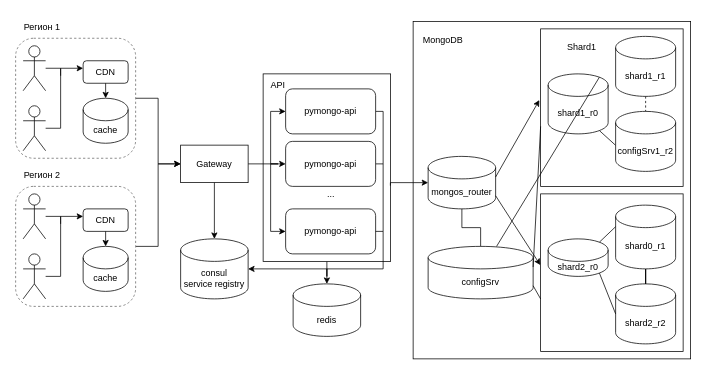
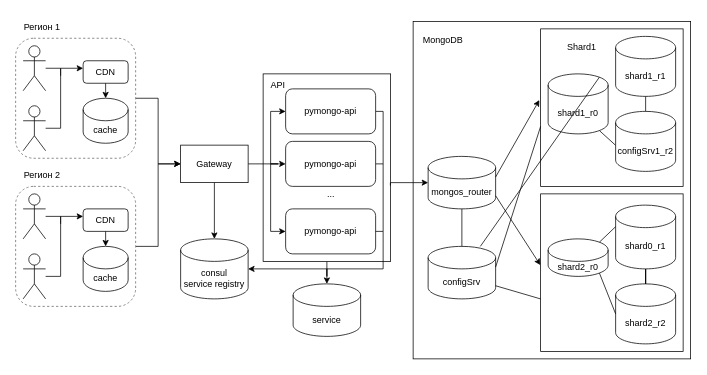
  <mxCell id="0" />
  <mxCell id="1" parent="0" />
  <mxCell id="2" value="" style="edgeStyle=orthogonalEdgeStyle;rounded=0;orthogonalLoop=1;jettySize=auto;html=1;" parent="1" source="3" target="31" edge="1"><mxGeometry relative="1" as="geometry" /></mxCell>
  <mxCell id="3" value="" style="rounded=0;whiteSpace=wrap;html=1;" parent="1" vertex="1"><mxGeometry x="350" y="98" width="170" height="250" as="geometry" /></mxCell>
  <mxCell id="4" value="" style="rounded=0;whiteSpace=wrap;html=1;" parent="1" vertex="1"><mxGeometry x="550" y="28" width="370" height="450" as="geometry" /></mxCell>
  <mxCell id="5" value="" style="rounded=0;whiteSpace=wrap;html=1;" parent="1" vertex="1"><mxGeometry x="720" y="258" width="190" height="210" as="geometry" /></mxCell>
  <mxCell id="6" value="" style="rounded=0;whiteSpace=wrap;html=1;" parent="1" vertex="1"><mxGeometry x="720" y="38" width="190" height="210" as="geometry" /></mxCell>
  <mxCell id="7" value="&lt;div&gt;mongos_router&lt;/div&gt;" style="shape=cylinder3;whiteSpace=wrap;html=1;boundedLbl=1;backgroundOutline=1;size=15;" parent="1" vertex="1"><mxGeometry x="570" y="208" width="90" height="70" as="geometry" /></mxCell>
  <mxCell id="8" style="edgeStyle=orthogonalEdgeStyle;rounded=0;orthogonalLoop=1;jettySize=auto;html=1;exitX=0;exitY=0.5;exitDx=0;exitDy=0;endArrow=none;startFill=1;startArrow=classic;" parent="1" source="9" edge="1"><mxGeometry relative="1" as="geometry"><mxPoint x="370" y="218" as="targetPoint" /><Array as="points"><mxPoint x="360" y="308" /><mxPoint x="360" y="218" /></Array></mxGeometry></mxCell>
  <mxCell id="9" value="pymongo-api" style="rounded=1;whiteSpace=wrap;html=1;" parent="1" vertex="1"><mxGeometry x="380" y="278" width="120" height="60" as="geometry" /></mxCell>
  <mxCell id="10" style="edgeStyle=orthogonalEdgeStyle;rounded=0;orthogonalLoop=1;jettySize=auto;html=1;entryX=0;entryY=0.5;entryDx=0;entryDy=0;entryPerimeter=0;exitX=0.998;exitY=0.596;exitDx=0;exitDy=0;exitPerimeter=0;" parent="1" source="3" target="7" edge="1"><mxGeometry relative="1" as="geometry"><mxPoint x="530" y="243" as="sourcePoint" /><Array as="points"><mxPoint x="520" y="243" /></Array></mxGeometry></mxCell>
  <mxCell id="11" value="&lt;div&gt;&lt;span style=&quot;background-color: transparent; color: light-dark(rgb(0, 0, 0), rgb(255, 255, 255));&quot;&gt;shard1_r0&lt;/span&gt;&lt;/div&gt;" style="shape=cylinder3;whiteSpace=wrap;html=1;boundedLbl=1;backgroundOutline=1;size=15;" parent="1" vertex="1"><mxGeometry x="730" y="98" width="80" height="80" as="geometry" /></mxCell>
  <mxCell id="12" value="&lt;div&gt;&lt;span style=&quot;background-color: transparent; color: light-dark(rgb(0, 0, 0), rgb(255, 255, 255));&quot;&gt;shard2_r0&lt;/span&gt;&lt;/div&gt;" style="shape=cylinder3;whiteSpace=wrap;html=1;boundedLbl=1;backgroundOutline=1;size=15;" parent="1" vertex="1"><mxGeometry x="730" y="318" width="80" height="50" as="geometry" /></mxCell>
- <mxCell id="13" value="&lt;div&gt;config&lt;span style=&quot;background-color: transparent; color: light-dark(rgb(0, 0, 0), rgb(255, 255, 255));&quot;&gt;Srv&lt;/span&gt;&lt;/div&gt;" style="shape=cylinder3;whiteSpace=wrap;html=1;boundedLbl=1;backgroundOutline=1;size=15;" parent="1" vertex="1"><mxGeometry x="570" y="328" width="140" height="70" as="geometry" /></mxCell>
+ <mxCell id="13" value="&lt;div&gt;config&lt;span style=&quot;background-color: transparent; color: light-dark(rgb(0, 0, 0), rgb(255, 255, 255));&quot;&gt;Srv&lt;/span&gt;&lt;/div&gt;" style="shape=cylinder3;whiteSpace=wrap;html=1;boundedLbl=1;backgroundOutline=1;size=15;" parent="1" vertex="1"><mxGeometry x="570" y="328" width="90" height="70" as="geometry" /></mxCell>
  <mxCell id="14" style="rounded=0;orthogonalLoop=1;jettySize=auto;html=1;exitX=1;exitY=0;exitDx=0;exitDy=27.5;exitPerimeter=0;entryX=-0.009;entryY=0.452;entryDx=0;entryDy=0;entryPerimeter=0;endArrow=classic;startFill=0;endFill=1;" parent="1" source="7" target="6" edge="1"><mxGeometry relative="1" as="geometry" /></mxCell>
  <mxCell id="15" style="rounded=0;orthogonalLoop=1;jettySize=auto;html=1;exitX=1;exitY=0;exitDx=0;exitDy=52.5;exitPerimeter=0;entryX=-0.002;entryY=0.452;entryDx=0;entryDy=0;entryPerimeter=0;endArrow=classic;startFill=0;endFill=1;" parent="1" source="7" target="5" edge="1"><mxGeometry relative="1" as="geometry" /></mxCell>
  <mxCell id="16" style="edgeStyle=orthogonalEdgeStyle;rounded=0;orthogonalLoop=1;jettySize=auto;html=1;exitX=0.5;exitY=1;exitDx=0;exitDy=0;exitPerimeter=0;entryX=0.5;entryY=0;entryDx=0;entryDy=0;entryPerimeter=0;endArrow=none;startFill=0;" parent="1" source="7" target="13" edge="1"><mxGeometry relative="1" as="geometry" /></mxCell>
  <mxCell id="17" style="rounded=0;orthogonalLoop=1;jettySize=auto;html=1;exitX=0;exitY=0.619;exitDx=0;exitDy=0;exitPerimeter=0;entryX=1;entryY=0;entryDx=0;entryDy=27.5;entryPerimeter=0;endArrow=none;startFill=0;" parent="1" source="6" target="13" edge="1"><mxGeometry relative="1" as="geometry" /></mxCell>
  <mxCell id="18" style="rounded=0;orthogonalLoop=1;jettySize=auto;html=1;exitX=0;exitY=0.667;exitDx=0;exitDy=0;exitPerimeter=0;entryX=1;entryY=0;entryDx=0;entryDy=52.5;entryPerimeter=0;endArrow=none;startFill=0;" parent="1" source="5" target="13" edge="1"><mxGeometry relative="1" as="geometry" /></mxCell>
  <mxCell id="19" value="MongoDB" style="text;html=1;align=center;verticalAlign=middle;whiteSpace=wrap;rounded=0;" parent="1" vertex="1"><mxGeometry x="560" y="38" width="60" height="30" as="geometry" /></mxCell>
  <mxCell id="20" value="&lt;div&gt;&lt;span style=&quot;background-color: transparent; color: light-dark(rgb(0, 0, 0), rgb(255, 255, 255));&quot;&gt;configSrv1_r2&lt;/span&gt;&lt;/div&gt;" style="shape=cylinder3;whiteSpace=wrap;html=1;boundedLbl=1;backgroundOutline=1;size=15;" parent="1" vertex="1"><mxGeometry x="820" y="148" width="80" height="80" as="geometry" /></mxCell>
  <mxCell id="21" value="&lt;div&gt;&lt;span style=&quot;background-color: transparent; color: light-dark(rgb(0, 0, 0), rgb(255, 255, 255));&quot;&gt;shard1_r1&lt;/span&gt;&lt;/div&gt;" style="shape=cylinder3;whiteSpace=wrap;html=1;boundedLbl=1;backgroundOutline=1;size=15;" parent="1" vertex="1"><mxGeometry x="820" y="48" width="80" height="80" as="geometry" /></mxCell>
  <mxCell id="22" value="" style="edgeStyle=orthogonalEdgeStyle;rounded=0;orthogonalLoop=1;jettySize=auto;html=1;endArrow=none;startFill=0;" parent="1" source="23" target="24" edge="1"><mxGeometry relative="1" as="geometry" /></mxCell>
  <mxCell id="23" value="&lt;div&gt;&lt;span style=&quot;background-color: transparent; color: light-dark(rgb(0, 0, 0), rgb(255, 255, 255));&quot;&gt;shard0_r1&lt;/span&gt;&lt;/div&gt;" style="shape=cylinder3;whiteSpace=wrap;html=1;boundedLbl=1;backgroundOutline=1;size=15;" parent="1" vertex="1"><mxGeometry x="820" y="273" width="80" height="85" as="geometry" /></mxCell>
  <mxCell id="24" value="&lt;div&gt;&lt;span style=&quot;background-color: transparent; color: light-dark(rgb(0, 0, 0), rgb(255, 255, 255));&quot;&gt;shard2_r2&lt;/span&gt;&lt;/div&gt;" style="shape=cylinder3;whiteSpace=wrap;html=1;boundedLbl=1;backgroundOutline=1;size=15;" parent="1" vertex="1"><mxGeometry x="820" y="378" width="80" height="80" as="geometry" /></mxCell>
  <mxCell id="25" value="Shard1" style="text;html=1;align=center;verticalAlign=middle;whiteSpace=wrap;rounded=0;" parent="1" vertex="1"><mxGeometry x="745" y="48" width="60" height="30" as="geometry" /></mxCell>
  <mxCell id="26" style="rounded=0;orthogonalLoop=1;jettySize=auto;html=1;exitX=0.855;exitY=0;exitDx=0;exitDy=4.35;exitPerimeter=0;entryX=0;entryY=0;entryDx=0;entryDy=28.75;entryPerimeter=0;endArrow=none;startFill=0;" parent="1" source="12" target="23" edge="1"><mxGeometry relative="1" as="geometry" /></mxCell>
  <mxCell id="27" style="rounded=0;orthogonalLoop=1;jettySize=auto;html=1;exitX=0;exitY=0.5;exitDx=0;exitDy=0;exitPerimeter=0;entryX=0.855;entryY=1;entryDx=0;entryDy=-4.35;entryPerimeter=0;endArrow=none;startFill=0;" parent="1" source="24" target="12" edge="1"><mxGeometry relative="1" as="geometry" /></mxCell>
  <mxCell id="28" style="rounded=0;orthogonalLoop=1;jettySize=auto;html=1;exitX=0.855;exitY=1;exitDx=0;exitDy=-4.35;exitPerimeter=0;endArrow=none;startFill=0;entryX=-0.004;entryY=0.562;entryDx=0;entryDy=0;entryPerimeter=0;" parent="1" source="11" target="20" edge="1"><mxGeometry relative="1" as="geometry"><mxPoint x="822" y="198" as="targetPoint" /></mxGeometry></mxCell>
  <mxCell id="29" style="rounded=0;orthogonalLoop=1;jettySize=auto;html=1;exitX=0.855;exitY=0;exitDx=0;exitDy=4.35;exitPerimeter=0;endArrow=none;startFill=0;" parent="1" source="11" target="13" edge="1"><mxGeometry relative="1" as="geometry" /></mxCell>
- <mxCell id="30" style="rounded=0;orthogonalLoop=1;jettySize=auto;html=1;exitX=0.5;exitY=1;exitDx=0;exitDy=0;exitPerimeter=0;entryX=0.5;entryY=0;entryDx=0;entryDy=0;entryPerimeter=0;endArrow=none;startFill=0;dashed=1;" parent="1" source="21" target="20" edge="1"><mxGeometry relative="1" as="geometry" /></mxCell>
- <mxCell id="31" value="&lt;div&gt;redis&lt;/div&gt;" style="shape=cylinder3;whiteSpace=wrap;html=1;boundedLbl=1;backgroundOutline=1;size=15;" parent="1" vertex="1"><mxGeometry x="390" y="378" width="90" height="70" as="geometry" /></mxCell>
+ <mxCell id="30" style="rounded=0;orthogonalLoop=1;jettySize=auto;html=1;exitX=0.5;exitY=1;exitDx=0;exitDy=0;exitPerimeter=0;entryX=0.5;entryY=0;entryDx=0;entryDy=0;entryPerimeter=0;endArrow=none;startFill=0;" parent="1" source="21" target="20" edge="1"><mxGeometry relative="1" as="geometry" /></mxCell>
+ <mxCell id="31" value="&lt;div&gt;service&lt;/div&gt;" style="shape=cylinder3;whiteSpace=wrap;html=1;boundedLbl=1;backgroundOutline=1;size=15;" parent="1" vertex="1"><mxGeometry x="390" y="378" width="90" height="70" as="geometry" /></mxCell>
  <mxCell id="32" style="edgeStyle=orthogonalEdgeStyle;rounded=0;orthogonalLoop=1;jettySize=auto;html=1;exitX=1;exitY=0.5;exitDx=0;exitDy=0;endArrow=none;startFill=0;" parent="1" source="33" edge="1"><mxGeometry relative="1" as="geometry"><mxPoint x="510" y="308" as="targetPoint" /><Array as="points"><mxPoint x="510" y="218" /></Array></mxGeometry></mxCell>
  <mxCell id="33" value="pymongo-api" style="rounded=1;whiteSpace=wrap;html=1;" parent="1" vertex="1"><mxGeometry x="380" y="188" width="120" height="60" as="geometry" /></mxCell>
  <mxCell id="34" style="edgeStyle=orthogonalEdgeStyle;rounded=0;orthogonalLoop=1;jettySize=auto;html=1;exitX=1;exitY=0.5;exitDx=0;exitDy=0;endArrow=none;startFill=0;" parent="1" source="36" edge="1"><mxGeometry relative="1" as="geometry"><mxPoint x="510" y="218" as="targetPoint" /><Array as="points"><mxPoint x="510" y="148" /></Array></mxGeometry></mxCell>
  <mxCell id="35" style="edgeStyle=orthogonalEdgeStyle;rounded=0;orthogonalLoop=1;jettySize=auto;html=1;exitX=0;exitY=0.5;exitDx=0;exitDy=0;endArrow=none;startFill=1;startArrow=classic;" parent="1" source="36" edge="1"><mxGeometry relative="1" as="geometry"><mxPoint x="370" y="218" as="targetPoint" /><Array as="points"><mxPoint x="360" y="148" /><mxPoint x="360" y="218" /></Array></mxGeometry></mxCell>
  <mxCell id="36" value="pymongo-api" style="rounded=1;whiteSpace=wrap;html=1;" parent="1" vertex="1"><mxGeometry x="380" y="118" width="120" height="60" as="geometry" /></mxCell>
  <mxCell id="37" value="..." style="text;html=1;align=center;verticalAlign=middle;resizable=0;points=[];autosize=1;strokeColor=none;fillColor=none;" parent="1" vertex="1"><mxGeometry x="425" y="243" width="30" height="30" as="geometry" /></mxCell>
  <mxCell id="38" value="&lt;div&gt;consul&lt;br&gt;service registry&lt;/div&gt;" style="shape=cylinder3;whiteSpace=wrap;html=1;boundedLbl=1;backgroundOutline=1;size=15;" parent="1" vertex="1"><mxGeometry x="240" y="318" width="90" height="80" as="geometry" /></mxCell>
  <mxCell id="39" style="edgeStyle=orthogonalEdgeStyle;rounded=0;orthogonalLoop=1;jettySize=auto;html=1;exitX=1;exitY=0.5;exitDx=0;exitDy=0;" parent="1" source="9" edge="1"><mxGeometry relative="1" as="geometry"><mxPoint x="330" y="358" as="targetPoint" /><Array as="points"><mxPoint x="510" y="308" /><mxPoint x="510" y="358" /><mxPoint x="330" y="358" /></Array></mxGeometry></mxCell>
  <mxCell id="40" value="" style="edgeStyle=orthogonalEdgeStyle;rounded=0;orthogonalLoop=1;jettySize=auto;html=1;entryX=0;entryY=0.5;entryDx=0;entryDy=0;" parent="1" source="41" target="33" edge="1"><mxGeometry relative="1" as="geometry" /></mxCell>
  <mxCell id="41" value="Gateway" style="whiteSpace=wrap;html=1;rounded=0;" parent="1" vertex="1"><mxGeometry x="240" y="193" width="90" height="50" as="geometry" /></mxCell>
  <mxCell id="42" value="API" style="text;html=1;align=center;verticalAlign=middle;whiteSpace=wrap;rounded=0;" parent="1" vertex="1"><mxGeometry x="350" y="98" width="40" height="30" as="geometry" /></mxCell>
  <mxCell id="43" style="edgeStyle=orthogonalEdgeStyle;rounded=0;orthogonalLoop=1;jettySize=auto;html=1;exitX=0.5;exitY=1;exitDx=0;exitDy=0;entryX=0.5;entryY=0;entryDx=0;entryDy=0;entryPerimeter=0;" parent="1" source="41" target="38" edge="1"><mxGeometry relative="1" as="geometry" /></mxCell>
  <mxCell id="44" style="edgeStyle=orthogonalEdgeStyle;rounded=0;orthogonalLoop=1;jettySize=auto;html=1;exitX=1;exitY=0.5;exitDx=0;exitDy=0;entryX=0;entryY=0.5;entryDx=0;entryDy=0;" edge="1" parent="1" source="45" target="41"><mxGeometry relative="1" as="geometry" /></mxCell>
  <mxCell id="45" value="" style="rounded=1;whiteSpace=wrap;html=1;dashed=1;strokeColor=#666666;" vertex="1" parent="1"><mxGeometry x="20" y="50.5" width="160" height="160" as="geometry" /></mxCell>
  <mxCell id="46" value="CDN" style="rounded=1;whiteSpace=wrap;html=1;" vertex="1" parent="1"><mxGeometry x="110" y="80.5" width="60" height="30" as="geometry" /></mxCell>
  <mxCell id="47" value="cache" style="shape=cylinder3;whiteSpace=wrap;html=1;boundedLbl=1;backgroundOutline=1;size=15;" vertex="1" parent="1"><mxGeometry x="110" y="130.5" width="60" height="60" as="geometry" /></mxCell>
  <mxCell id="48" value="" style="edgeStyle=orthogonalEdgeStyle;rounded=0;orthogonalLoop=1;jettySize=auto;html=1;endArrow=none;startFill=0;" edge="1" parent="1" source="49"><mxGeometry relative="1" as="geometry"><mxPoint x="80" y="100.5" as="targetPoint" /><Array as="points"><mxPoint x="80" y="90.5" /><mxPoint x="80" y="95.5" /></Array></mxGeometry></mxCell>
  <mxCell id="49" value="" style="shape=umlActor;verticalLabelPosition=bottom;verticalAlign=top;html=1;outlineConnect=0;" parent="1" vertex="1"><mxGeometry x="30" y="60.5" width="30" height="60" as="geometry" /></mxCell>
  <mxCell id="50" value="" style="edgeStyle=orthogonalEdgeStyle;rounded=0;orthogonalLoop=1;jettySize=auto;html=1;" edge="1" parent="1"><mxGeometry relative="1" as="geometry"><mxPoint x="60" y="170.5" as="sourcePoint" /><mxPoint x="110" y="90.5" as="targetPoint" /><Array as="points"><mxPoint x="80" y="170.5" /><mxPoint x="80" y="90.5" /><mxPoint x="110" y="90.5" /></Array></mxGeometry></mxCell>
  <mxCell id="51" value="" style="shape=umlActor;verticalLabelPosition=bottom;verticalAlign=top;html=1;outlineConnect=0;" vertex="1" parent="1"><mxGeometry x="30" y="140.5" width="30" height="60" as="geometry" /></mxCell>
  <mxCell id="52" style="edgeStyle=orthogonalEdgeStyle;rounded=0;orthogonalLoop=1;jettySize=auto;html=1;exitX=0.5;exitY=1;exitDx=0;exitDy=0;entryX=0.5;entryY=0;entryDx=0;entryDy=0;entryPerimeter=0;" edge="1" parent="1" source="46" target="47"><mxGeometry relative="1" as="geometry" /></mxCell>
  <mxCell id="53" style="edgeStyle=orthogonalEdgeStyle;rounded=0;orthogonalLoop=1;jettySize=auto;html=1;exitX=1;exitY=0.5;exitDx=0;exitDy=0;entryX=0;entryY=0.5;entryDx=0;entryDy=0;" edge="1" parent="1" source="55" target="41"><mxGeometry relative="1" as="geometry" /></mxCell>
  <mxCell id="54" value="" style="group" vertex="1" connectable="0" parent="1"><mxGeometry x="20" y="248" width="160" height="160" as="geometry" /></mxCell>
  <mxCell id="55" value="" style="rounded=1;whiteSpace=wrap;html=1;dashed=1;strokeColor=#666666;" vertex="1" parent="54"><mxGeometry width="160" height="160" as="geometry" /></mxCell>
  <mxCell id="56" value="CDN" style="rounded=1;whiteSpace=wrap;html=1;" vertex="1" parent="54"><mxGeometry x="90" y="30" width="60" height="30" as="geometry" /></mxCell>
  <mxCell id="57" value="cache" style="shape=cylinder3;whiteSpace=wrap;html=1;boundedLbl=1;backgroundOutline=1;size=15;" vertex="1" parent="54"><mxGeometry x="90" y="80" width="60" height="60" as="geometry" /></mxCell>
  <mxCell id="58" value="" style="edgeStyle=orthogonalEdgeStyle;rounded=0;orthogonalLoop=1;jettySize=auto;html=1;endArrow=none;startFill=0;" edge="1" parent="54" source="59"><mxGeometry relative="1" as="geometry"><mxPoint x="60" y="50" as="targetPoint" /><Array as="points"><mxPoint x="60" y="40" /><mxPoint x="60" y="45" /></Array></mxGeometry></mxCell>
  <mxCell id="59" value="" style="shape=umlActor;verticalLabelPosition=bottom;verticalAlign=top;html=1;outlineConnect=0;" vertex="1" parent="54"><mxGeometry x="10" y="10" width="30" height="60" as="geometry" /></mxCell>
  <mxCell id="60" value="" style="edgeStyle=orthogonalEdgeStyle;rounded=0;orthogonalLoop=1;jettySize=auto;html=1;" edge="1" parent="54"><mxGeometry relative="1" as="geometry"><mxPoint x="40" y="120" as="sourcePoint" /><mxPoint x="90" y="40" as="targetPoint" /><Array as="points"><mxPoint x="60" y="120" /><mxPoint x="60" y="40" /><mxPoint x="90" y="40" /></Array></mxGeometry></mxCell>
  <mxCell id="61" value="" style="shape=umlActor;verticalLabelPosition=bottom;verticalAlign=top;html=1;outlineConnect=0;" vertex="1" parent="54"><mxGeometry x="10" y="90" width="30" height="60" as="geometry" /></mxCell>
  <mxCell id="62" style="edgeStyle=orthogonalEdgeStyle;rounded=0;orthogonalLoop=1;jettySize=auto;html=1;exitX=0.5;exitY=1;exitDx=0;exitDy=0;entryX=0.5;entryY=0;entryDx=0;entryDy=0;entryPerimeter=0;" edge="1" parent="54" source="56" target="57"><mxGeometry relative="1" as="geometry" /></mxCell>
  <mxCell id="63" value="Регион 1" style="text;html=1;align=center;verticalAlign=middle;resizable=0;points=[];autosize=1;strokeColor=none;fillColor=none;" vertex="1" parent="1"><mxGeometry x="20" y="20.5" width="70" height="30" as="geometry" /></mxCell>
  <mxCell id="64" value="Регион 2" style="text;html=1;align=center;verticalAlign=middle;resizable=0;points=[];autosize=1;strokeColor=none;fillColor=none;" vertex="1" parent="1"><mxGeometry x="20" y="218" width="70" height="30" as="geometry" /></mxCell>
